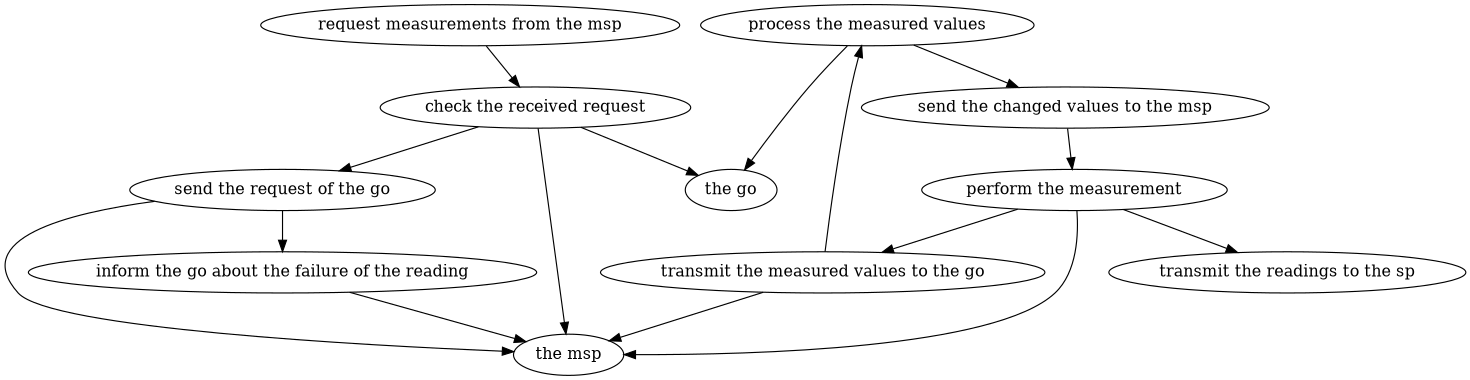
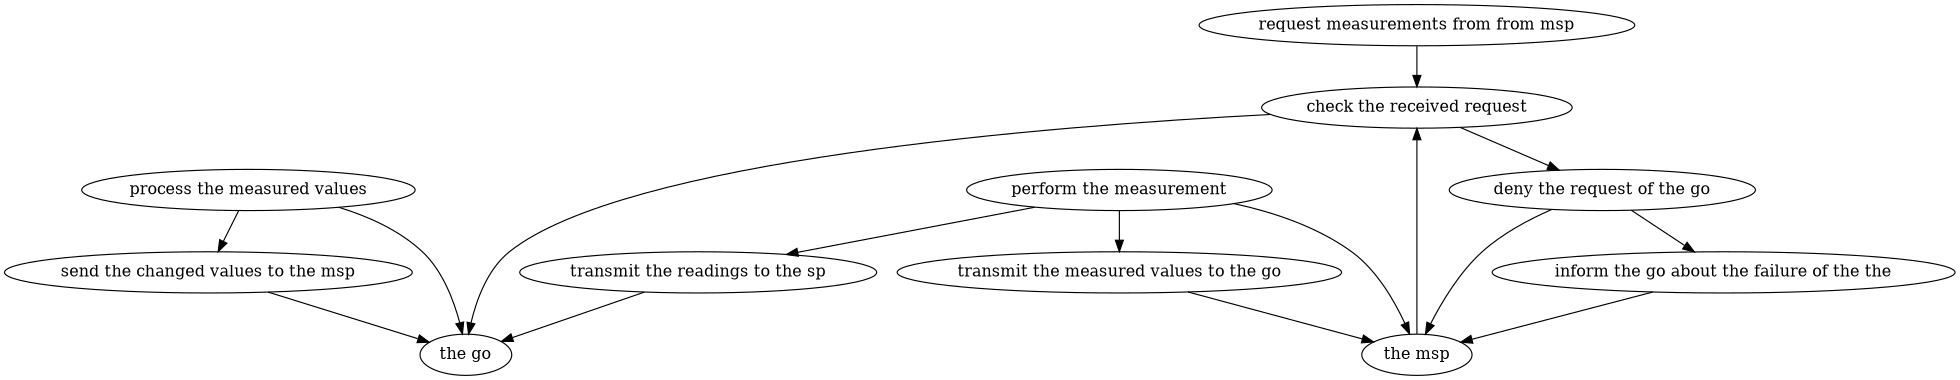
  strict digraph {
    edge [attrs="{'type': 'actor performer', 'label': 'actor performer'}"]
-   "request measurements from the msp" [attrs="{'type': 'Activity', 'label': 'request measurements from the msp'}"]
+   "request measurements from the msp" [attrs="{'type': 'Activity', 'label': 'request measurements from the msp'}" label="request measurements from from msp"]
    "check the received request" [attrs="{'type': 'Activity', 'label': 'check the received request'}"]
    "the go" [attrs="{'type': 'Actor', 'label': 'the go'}"]
-   "deny the request of the go" [attrs="{'type': 'Activity', 'label': 'deny the request of the go'}" label="send the request of the go"]
+   "deny the request of the go" [attrs="{'type': 'Activity', 'label': 'deny the request of the go'}"]
    "the msp" [attrs="{'type': 'Actor', 'label': 'the msp'}"]
-   "inform the go about the failure of the reading" [attrs="{'type': 'Activity', 'label': 'inform the go about the failure of the reading'}"]
+   "inform the go about the failure of the reading" [attrs="{'type': 'Activity', 'label': 'inform the go about the failure of the reading'}" label="inform the go about the failure of the the"]
    "perform the measurement" [attrs="{'type': 'Activity', 'label': 'perform the measurement'}"]
    "transmit the measured values to the go" [attrs="{'type': 'Activity', 'label': 'transmit the measured values to the go'}"]
    "transmit the readings to the sp" [attrs="{'type': 'Activity', 'label': 'transmit the readings to the sp'}"]
    "process the measured values" [attrs="{'type': 'Activity', 'label': 'process the measured values'}"]
    "send the changed values to the msp" [attrs="{'type': 'Activity', 'label': 'send the changed values to the msp'}"]
    "request measurements from the msp" -> "check the received request" [attrs="{'type': 'flow', 'label': 'flow'}"]
    "check the received request" -> "the go"
    "check the received request" -> "deny the request of the go" [attrs="{'type': 'flow', 'label': 'flow'}"]
-   "check the received request" -> "the msp"
+   "the msp" -> "check the received request"
    "deny the request of the go" -> "the msp"
    "deny the request of the go" -> "inform the go about the failure of the reading" [attrs="{'type': 'flow', 'label': 'flow'}"]
    "inform the go about the failure of the reading" -> "the msp"
    "perform the measurement" -> "the msp"
    "perform the measurement" -> "transmit the measured values to the go" [attrs="{'type': 'flow', 'label': 'flow'}"]
    "perform the measurement" -> "transmit the readings to the sp" [attrs="{'type': 'flow', 'label': 'flow'}"]
    "transmit the measured values to the go" -> "the msp"
-   "transmit the measured values to the go" -> "process the measured values" [attrs="{'type': 'flow', 'label': 'flow'}"]
+   "transmit the readings to the sp" -> "the go"
    "process the measured values" -> "the go"
    "process the measured values" -> "send the changed values to the msp" [attrs="{'type': 'flow', 'label': 'flow'}"]
-   "send the changed values to the msp" -> "perform the measurement"
+   "send the changed values to the msp" -> "the go"
  }
